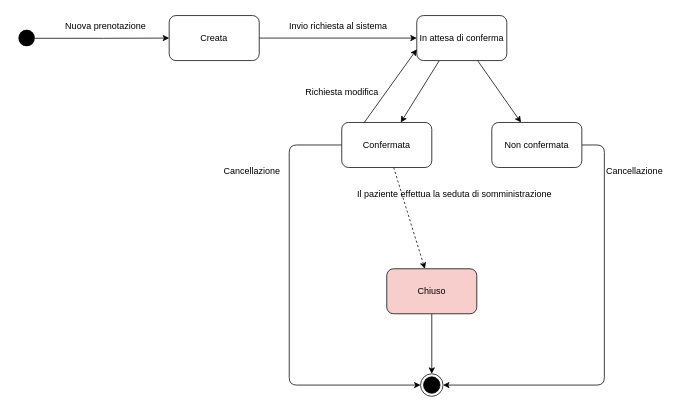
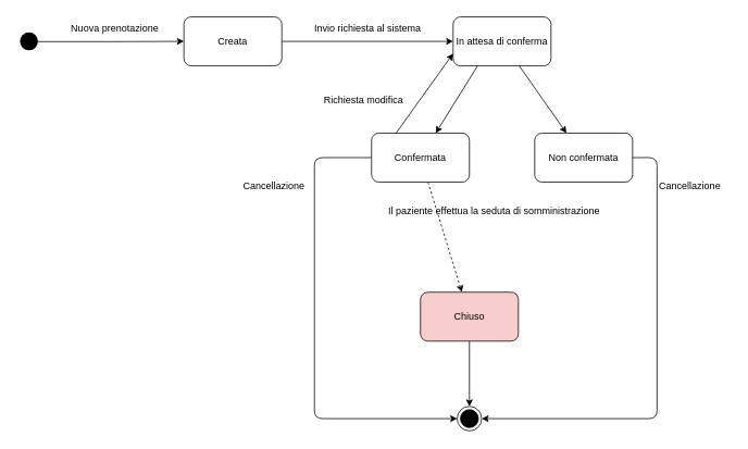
  <mxCell id="0" />
  <mxCell id="1" parent="0" />
  <mxCell id="2" style="edgeStyle=orthogonalEdgeStyle;rounded=0;orthogonalLoop=1;jettySize=auto;html=1;exitX=0.861;exitY=0.511;exitDx=0;exitDy=0;entryX=0;entryY=0.5;entryDx=0;entryDy=0;exitPerimeter=0;" parent="1" source="15" target="4" edge="1"><mxGeometry relative="1" as="geometry"><mxPoint x="50" y="50" as="sourcePoint" /><mxPoint x="193" y="50" as="targetPoint" /></mxGeometry></mxCell>
  <mxCell id="3" style="edgeStyle=orthogonalEdgeStyle;rounded=0;orthogonalLoop=1;jettySize=auto;html=1;" parent="1" source="4" target="8" edge="1"><mxGeometry relative="1" as="geometry" /></mxCell>
  <mxCell id="4" value="Creata" style="rounded=1;whiteSpace=wrap;html=1;fillColor=#FFFFFF;" parent="1" vertex="1"><mxGeometry x="225" y="20" width="120" height="60" as="geometry" /></mxCell>
  <mxCell id="5" value="Nuova prenotazione" style="text;html=1;align=center;verticalAlign=middle;resizable=0;points=[];autosize=1;strokeColor=none;fillColor=none;" parent="1" vertex="1"><mxGeometry x="75" y="20" width="130" height="30" as="geometry" /></mxCell>
  <mxCell id="6" style="rounded=1;orthogonalLoop=1;jettySize=auto;html=1;exitX=0.25;exitY=1;exitDx=0;exitDy=0;" parent="1" source="8" target="12" edge="1"><mxGeometry relative="1" as="geometry" /></mxCell>
  <mxCell id="7" style="rounded=0;orthogonalLoop=1;jettySize=auto;html=1;" parent="1" source="8" target="14" edge="1"><mxGeometry relative="1" as="geometry" /></mxCell>
  <mxCell id="8" value="In attesa di conferma" style="rounded=1;whiteSpace=wrap;html=1;fillColor=#FFFFFF;" parent="1" vertex="1"><mxGeometry x="555" y="20" width="120" height="60" as="geometry" /></mxCell>
  <mxCell id="9" value="Invio richiesta al sistema" style="text;html=1;align=center;verticalAlign=middle;resizable=0;points=[];autosize=1;strokeColor=none;fillColor=none;" parent="1" vertex="1"><mxGeometry x="375" y="20" width="150" height="30" as="geometry" /></mxCell>
  <mxCell id="10" style="edgeStyle=orthogonalEdgeStyle;orthogonalLoop=1;jettySize=auto;html=1;entryX=0;entryY=0.5;entryDx=0;entryDy=0;rounded=1;" parent="1" source="12" target="22" edge="1"><mxGeometry relative="1" as="geometry"><mxPoint x="355" y="487.5" as="targetPoint" /><Array as="points"><mxPoint x="385" y="192.5" /><mxPoint x="385" y="512.5" /></Array></mxGeometry></mxCell>
  <mxCell id="11" style="rounded=0;orthogonalLoop=1;jettySize=auto;html=1;dashed=1;" parent="1" source="12" target="20" edge="1"><mxGeometry relative="1" as="geometry" /></mxCell>
  <mxCell id="12" value="Confermata" style="rounded=1;whiteSpace=wrap;html=1;fillColor=#FFFFFF;" parent="1" vertex="1"><mxGeometry x="455" y="162.5" width="120" height="60" as="geometry" /></mxCell>
  <mxCell id="13" style="edgeStyle=orthogonalEdgeStyle;orthogonalLoop=1;jettySize=auto;html=1;entryX=1;entryY=0.5;entryDx=0;entryDy=0;rounded=1;" parent="1" source="14" target="22" edge="1"><mxGeometry relative="1" as="geometry"><mxPoint x="805" y="257.5" as="targetPoint" /><Array as="points"><mxPoint x="805" y="192.5" /><mxPoint x="805" y="512.5" /></Array></mxGeometry></mxCell>
  <mxCell id="14" value="Non confermata" style="rounded=1;whiteSpace=wrap;html=1;fillColor=#FFFFFF;" parent="1" vertex="1"><mxGeometry x="655" y="162.5" width="120" height="60" as="geometry" /></mxCell>
  <mxCell id="15" value="" style="ellipse;html=1;shape=endState;fillColor=#000000;strokeColor=none;" parent="1" vertex="1"><mxGeometry x="20" y="35" width="30" height="30" as="geometry" /></mxCell>
  <mxCell id="16" value="Cancellazione" style="text;html=1;align=center;verticalAlign=middle;resizable=0;points=[];autosize=1;strokeColor=none;fillColor=none;" parent="1" vertex="1"><mxGeometry x="285" y="212.5" width="100" height="30" as="geometry" /></mxCell>
  <mxCell id="17" value="Cancellazione" style="text;html=1;align=center;verticalAlign=middle;resizable=0;points=[];autosize=1;strokeColor=none;fillColor=none;" parent="1" vertex="1"><mxGeometry x="795" y="212.5" width="100" height="30" as="geometry" /></mxCell>
- <mxCell id="18" value="Richiesta modifica" style="text;html=1;align=center;verticalAlign=middle;resizable=0;points=[];autosize=1;strokeColor=none;fillColor=none;" parent="1" vertex="1"><mxGeometry x="395" y="107.5" width="120" height="30" as="geometry" /></mxCell>
+ <mxCell id="18" value="Richiesta modifica" style="text;html=1;align=center;verticalAlign=middle;resizable=0;points=[];autosize=1;strokeColor=none;fillColor=none;" parent="1" vertex="1"><mxGeometry x="385" y="107.5" width="120" height="30" as="geometry" /></mxCell>
  <mxCell id="19" style="edgeStyle=orthogonalEdgeStyle;rounded=0;orthogonalLoop=1;jettySize=auto;html=1;entryX=0.5;entryY=0;entryDx=0;entryDy=0;" parent="1" source="20" target="22" edge="1"><mxGeometry relative="1" as="geometry" /></mxCell>
  <mxCell id="20" value="Chiuso" style="rounded=1;whiteSpace=wrap;html=1;fillColor=#f8cecc;strokeColor=#000000;" parent="1" vertex="1"><mxGeometry x="515" y="357.5" width="120" height="60" as="geometry" /></mxCell>
  <mxCell id="21" value="Il paziente effettua la seduta di somministrazione" style="text;html=1;align=center;verticalAlign=middle;resizable=0;points=[];autosize=1;strokeColor=none;fillColor=none;" parent="1" vertex="1"><mxGeometry x="465" y="242.5" width="280" height="30" as="geometry" /></mxCell>
  <mxCell id="22" value="" style="ellipse;html=1;shape=endState;fillColor=#000000;strokeColor=#000000;" parent="1" vertex="1"><mxGeometry x="560" y="497.5" width="30" height="30" as="geometry" /></mxCell>
  <mxCell id="23" style="rounded=1;orthogonalLoop=1;jettySize=auto;html=1;exitX=0.25;exitY=0;exitDx=0;exitDy=0;entryX=0;entryY=0.75;entryDx=0;entryDy=0;" parent="1" source="12" target="8" edge="1"><mxGeometry relative="1" as="geometry"><mxPoint x="595" y="90" as="sourcePoint" /><mxPoint x="543.667" y="172.5" as="targetPoint" /></mxGeometry></mxCell>
